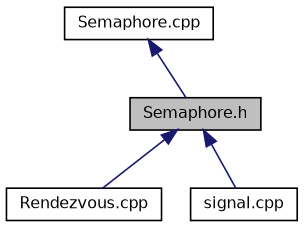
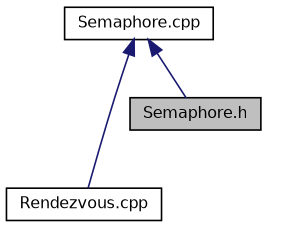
  digraph {
    node [color=black fillcolor=white fontname=Helvetica fontsize=10 shape=record style=filled]
    edge [color=midnightblue dir=back fontname=Helvetica fontsize=10 labelfontname=Helvetica labelfontsize=10 style=solid]
    n1 [fillcolor=grey75 fontcolor=black height=0.2 label="Semaphore.h" width=0.4]
    n2 [height=0.2 label="Rendezvous.cpp" width=0.4]
-   n3 [height=0.2 label="signal.cpp" width=0.4]
    n4 [height=0.2 label="Semaphore.cpp" width=0.4]
-   n1 -> n2
-   n1 -> n3
+   n4 -> n2
    n4 -> n1
  }
